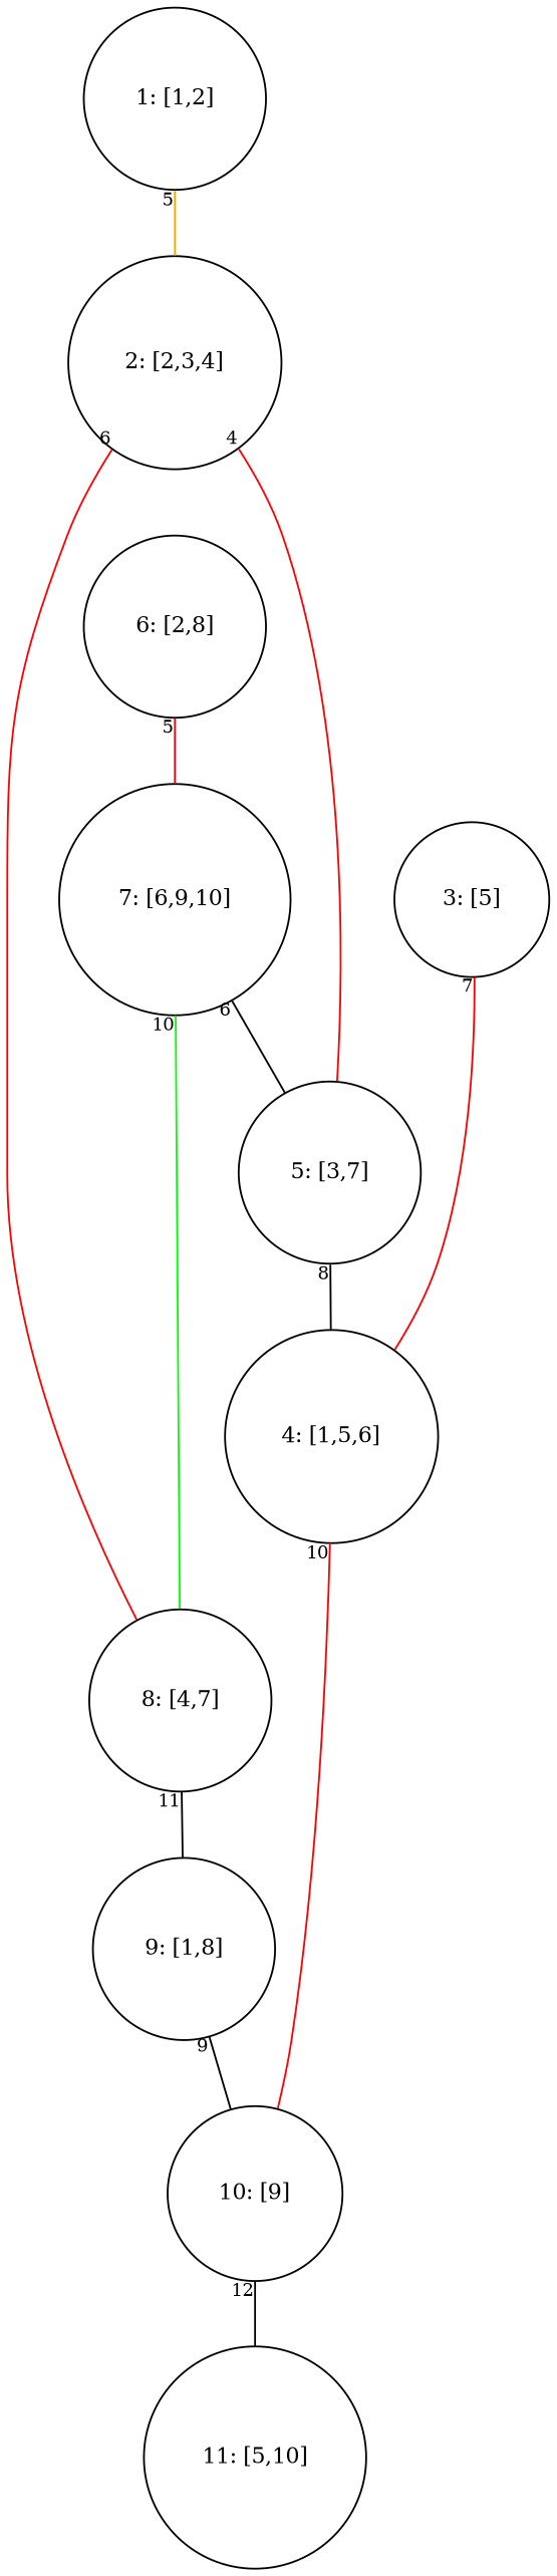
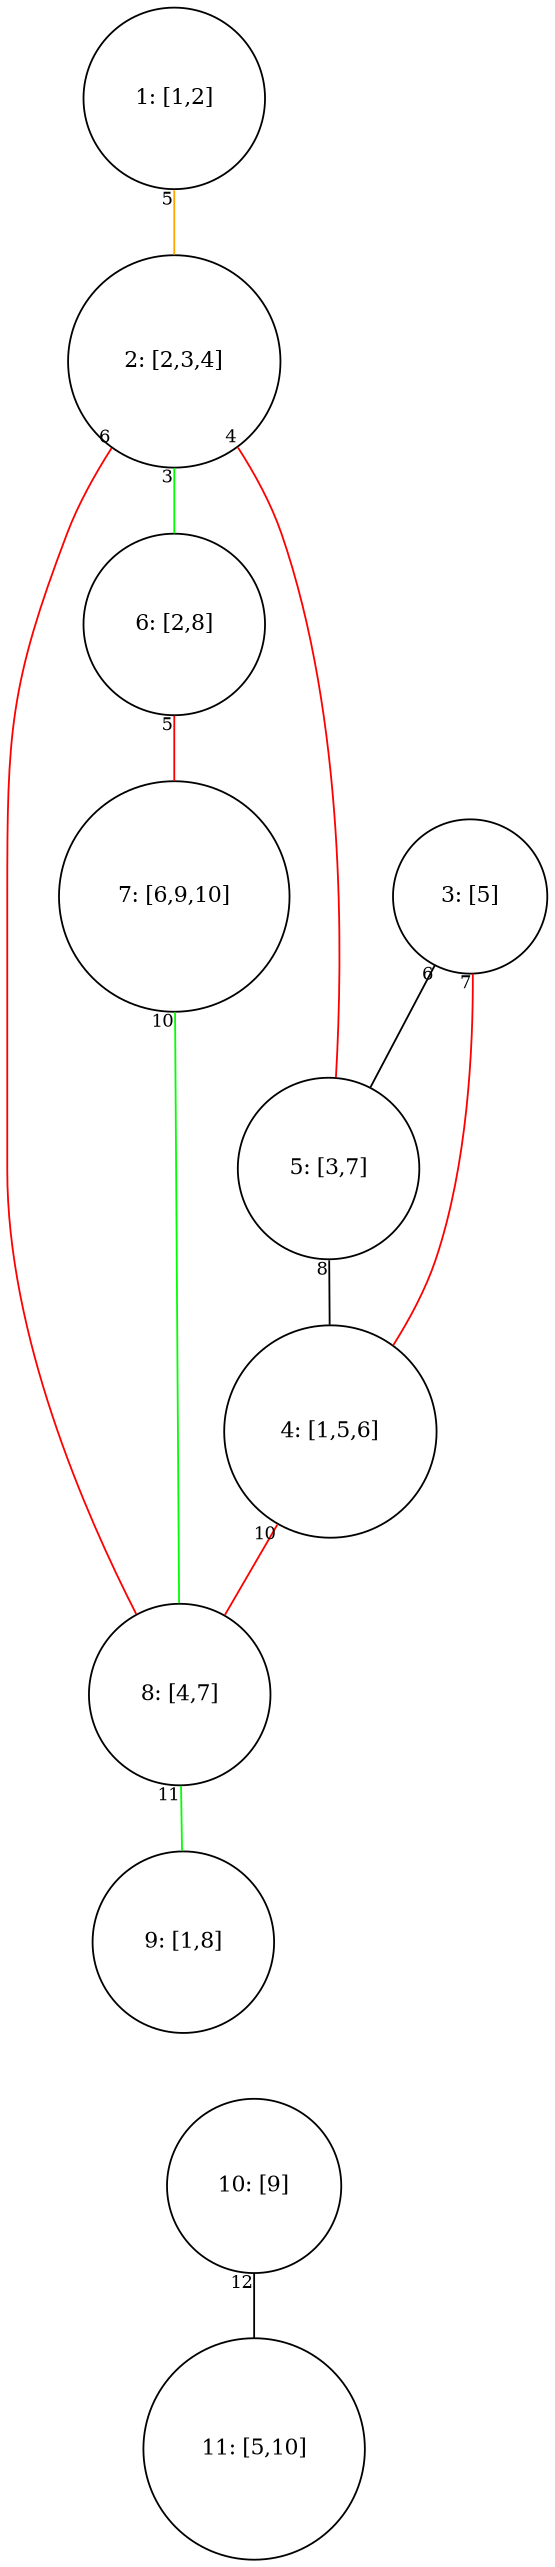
  digraph {
    node [fontsize=12 margin=0.2 shape=circle]
    edge [arrowhead=none arrowtail=none color=red dir=both labeldistance=3.0 labelfontsize=10 taillabel=5]
    n1 [label="1: [1,2]"]
    n2 [label="2: [2,3,4]"]
    n3 [label="5: [3,7]"]
    n4 [label="6: [2,8]"]
    n5 [label="8: [4,7]"]
    n6 [label="3: [5]"]
    n7 [label="4: [1,5,6]"]
    n8 [label="7: [6,9,10]"]
    n9 [label="9: [1,8]"]
    n10 [label="10: [9]"]
    n11 [label="11: [5,10]"]
    n1 -> n2 [color=orange]
    n2 -> n3 [taillabel=4]
+   n2 -> n4 [color=green taillabel=3]
    n2 -> n5 [taillabel=6]
    n3 -> n7 [taillabel=8 color=""]
    n4 -> n8
-   n5 -> n9 [color=black taillabel=11]
+   n5 -> n9 [color=green taillabel=11]
    n6 -> n7 [taillabel=7]
-   n7 -> n10 [taillabel=10]
-   n8 -> n3 [taillabel=6 color=""]
+   n7 -> n5 [taillabel=10]
+   n6 -> n3 [taillabel=6 color=""]
    n8 -> n5 [color=green taillabel=10]
-   n9 -> n10 [taillabel=9 color=""]
    n10 -> n11 [taillabel=12 color=""]
  }
